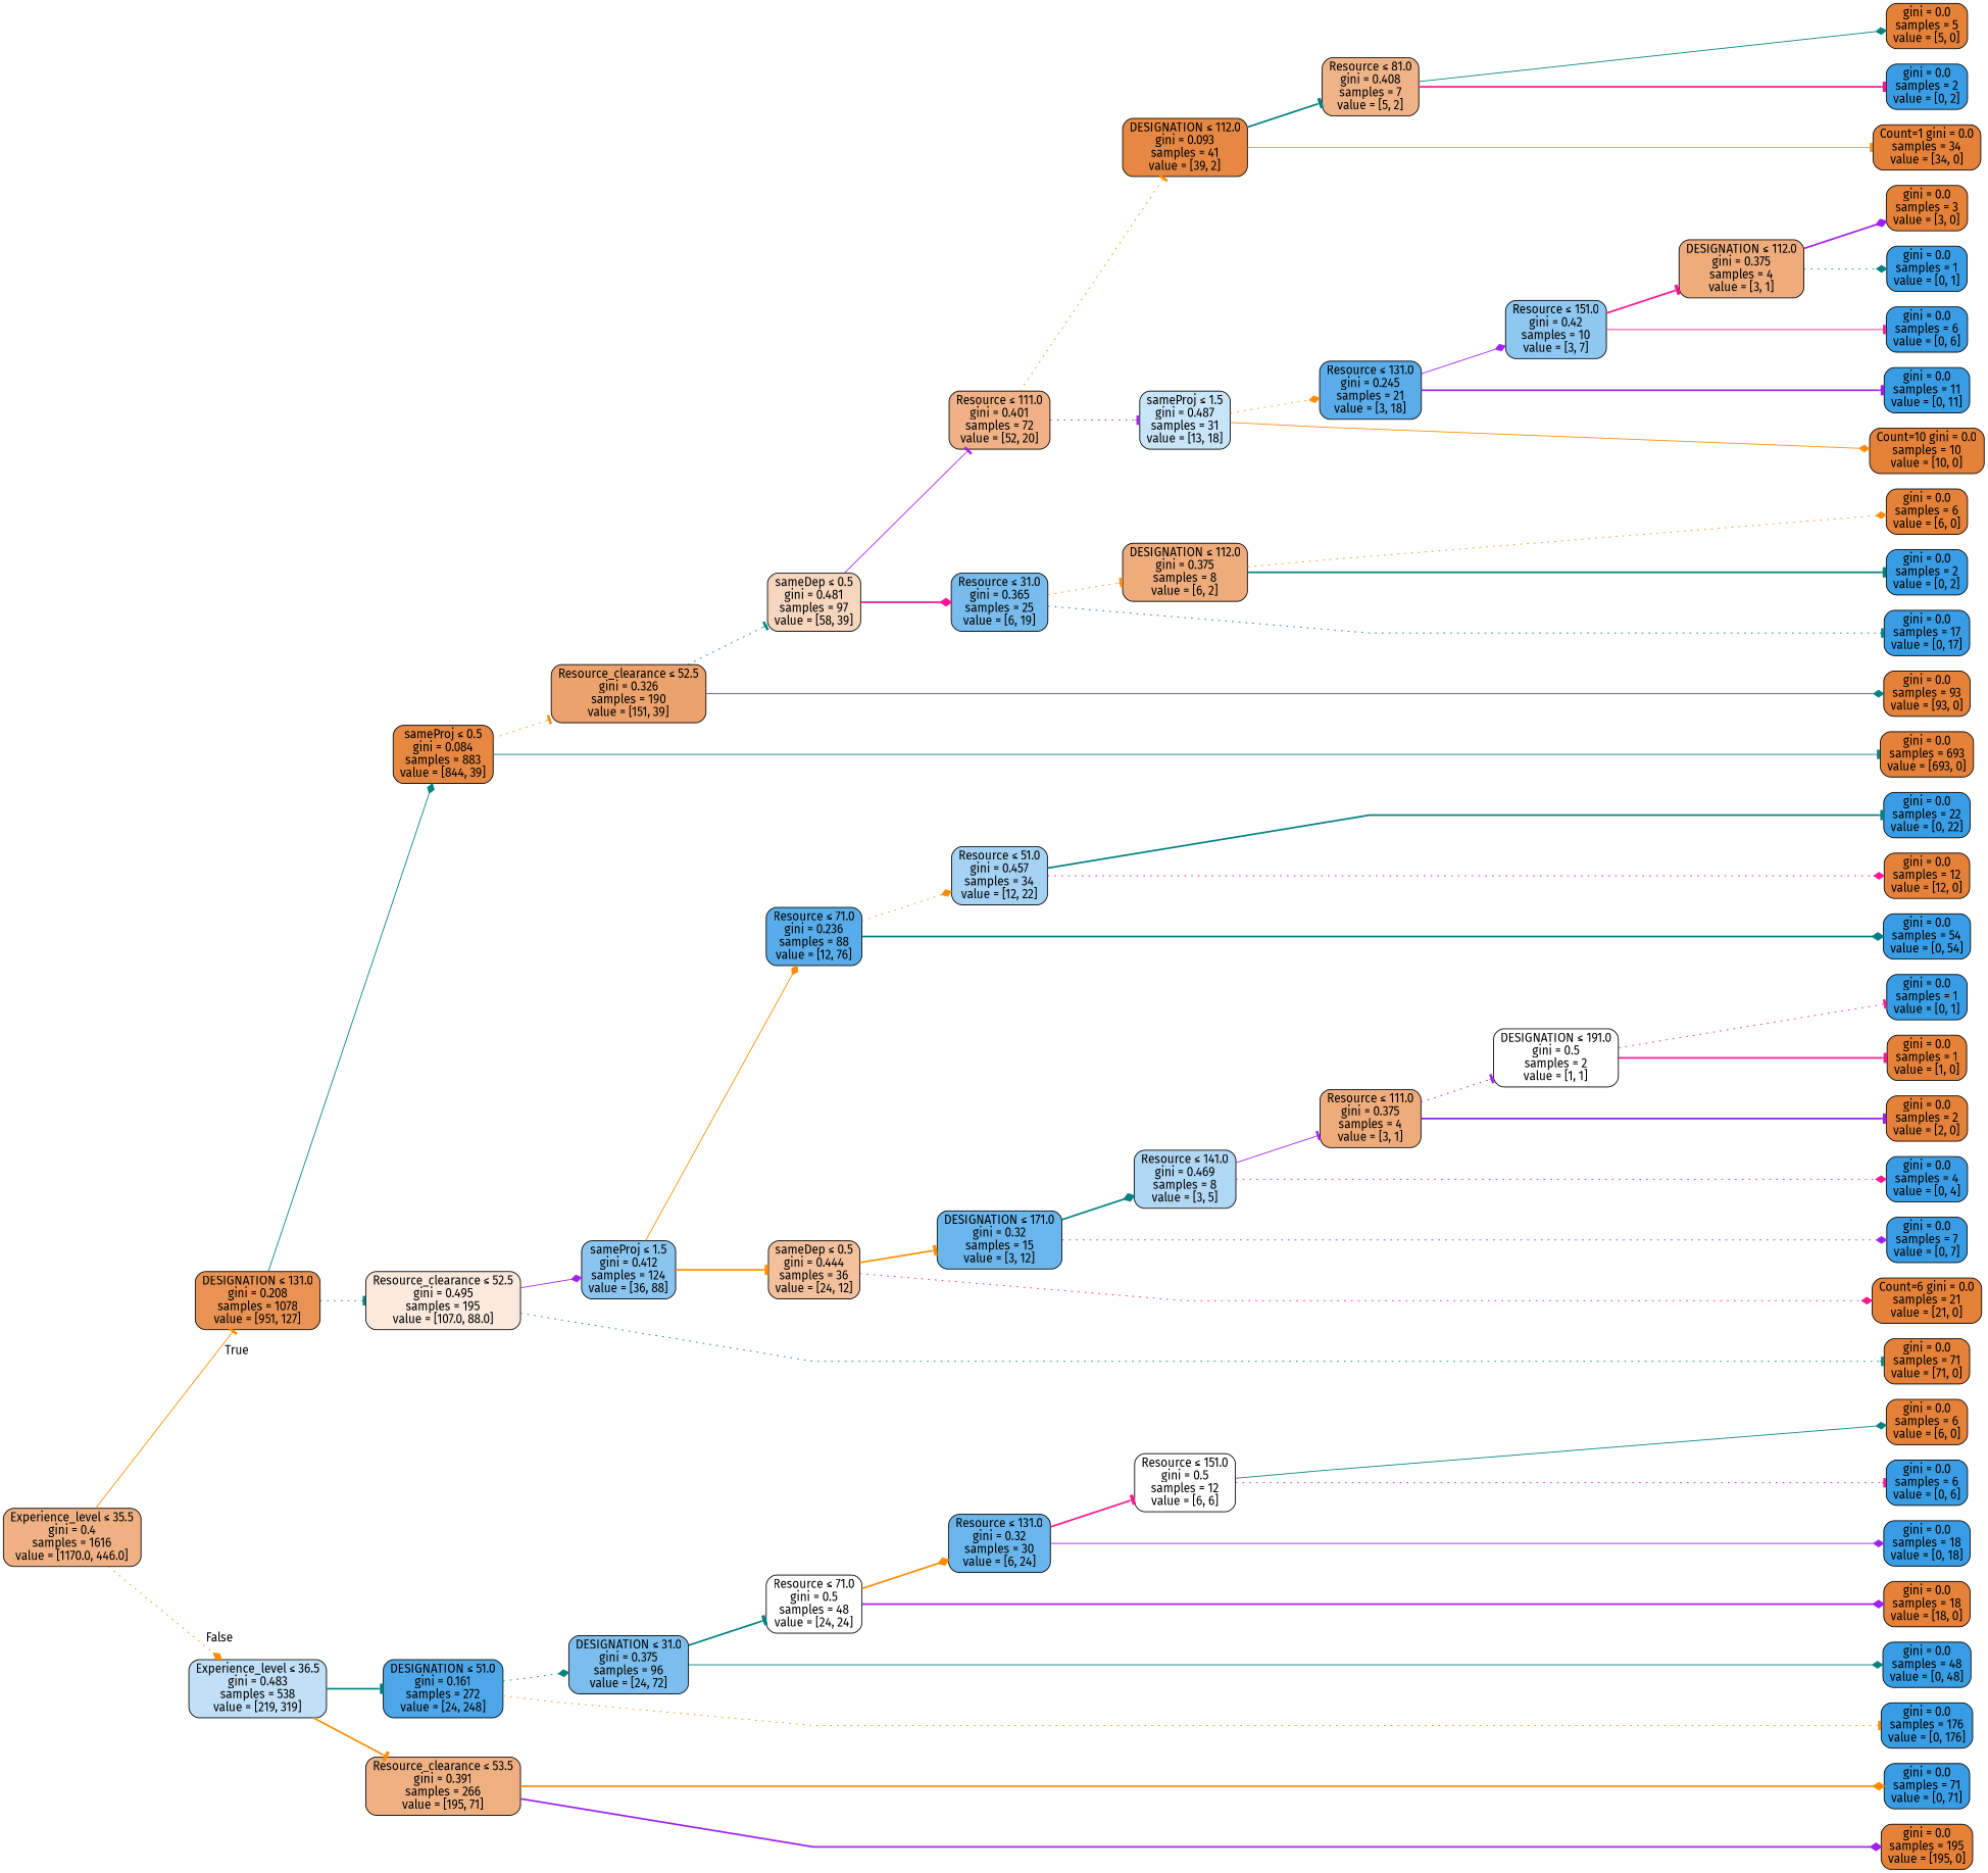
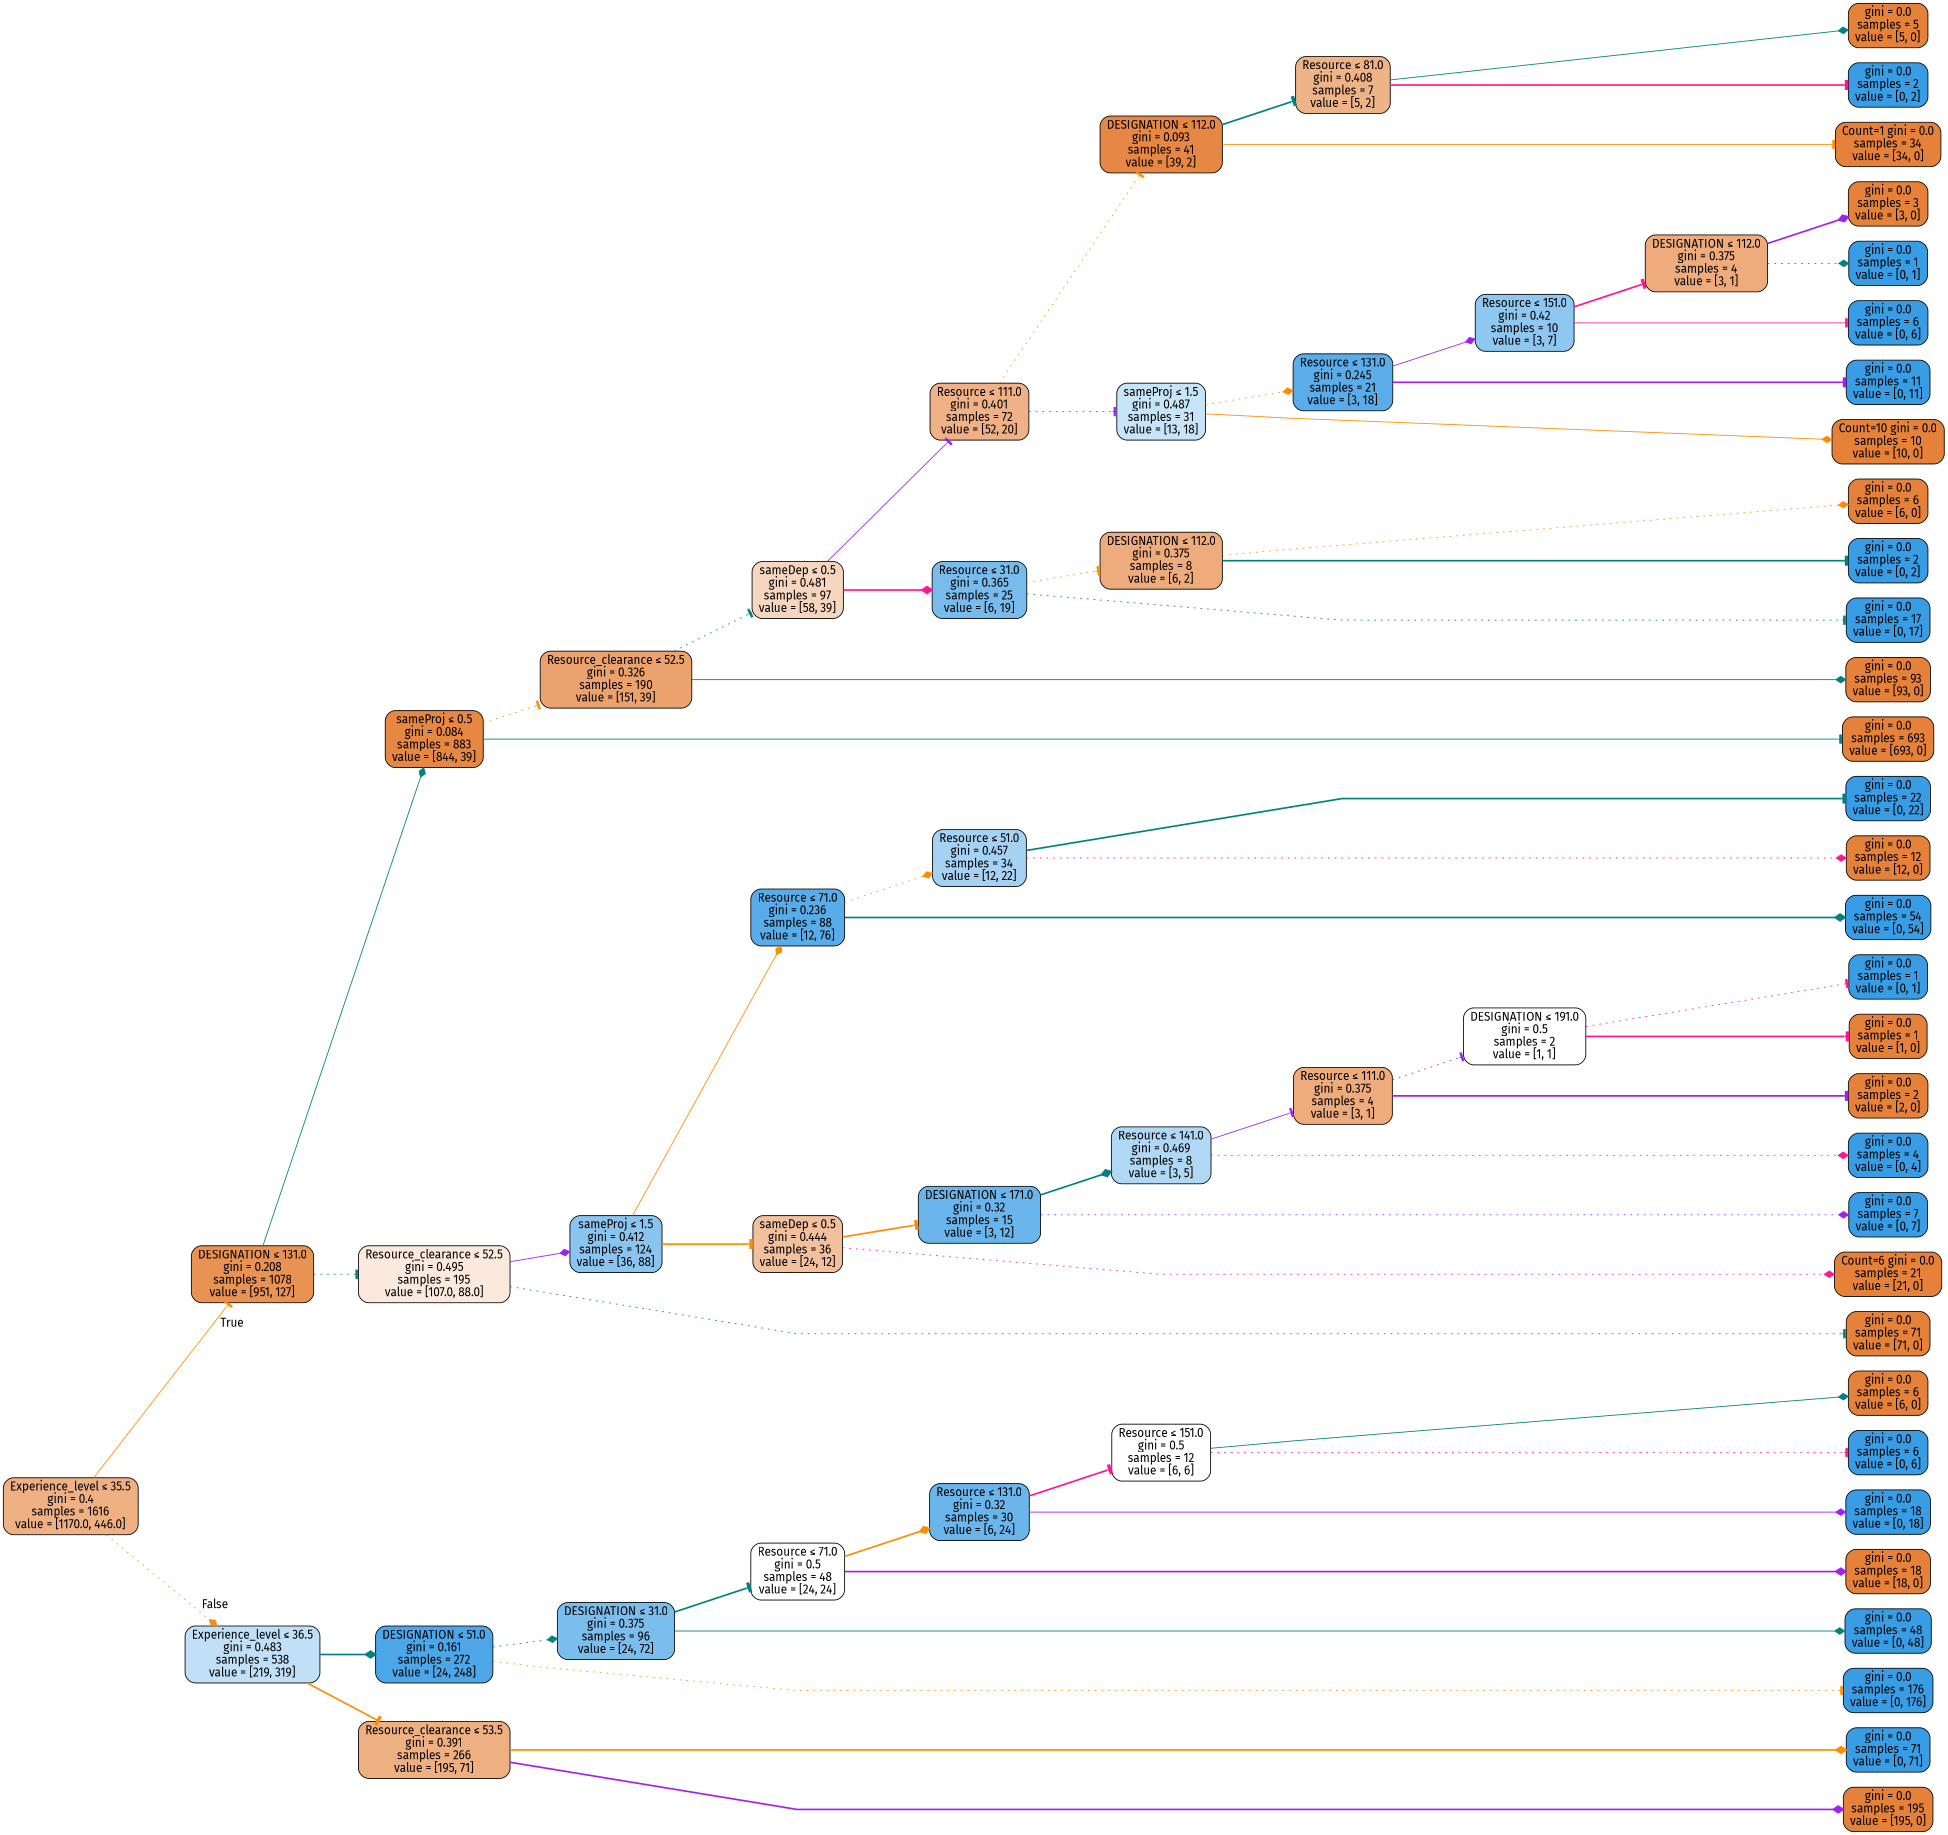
  digraph {
    fontname="Fira Sans"
    rankdir=LR
    ranksep=equally
    splines=polyline
    node [color=black fillcolor="#399de5" fontname="Fira Sans" shape=box style="filled, rounded"]
    edge [arrowhead=tee color=teal fontname="Fira Sans" style=dotted]
    n1 [fillcolor="#efb184" label=<Experience_level &le; 35.5<br/>gini = 0.4<br/>samples = 1616<br/>value = [1170.0, 446.0]>]
    n2 [fillcolor="#e89253" label=<DESIGNATION &le; 131.0<br/>gini = 0.208<br/>samples = 1078<br/>value = [951, 127]>]
    n3 [fillcolor="#c1e0f7" label=<Experience_level &le; 36.5<br/>gini = 0.483<br/>samples = 538<br/>value = [219, 319]>]
    n4 [fillcolor="#e68742" label=<sameProj &le; 0.5<br/>gini = 0.084<br/>samples = 883<br/>value = [844, 39]>]
    n5 [fillcolor="#fae9dc" label=<Resource_clearance &le; 52.5<br/>gini = 0.495<br/>samples = 195<br/>value = [107.0, 88.0]>]
    n6 [fillcolor="#4ca6e8" label=<DESIGNATION &le; 51.0<br/>gini = 0.161<br/>samples = 272<br/>value = [24, 248]>]
    n7 [fillcolor="#eeaf81" label=<Resource_clearance &le; 53.5<br/>gini = 0.391<br/>samples = 266<br/>value = [195, 71]>]
    n8 [fillcolor="#eca26c" label=<Resource_clearance &le; 52.5<br/>gini = 0.326<br/>samples = 190<br/>value = [151, 39]>]
    n9 [fillcolor="#8ac5f0" label=<sameProj &le; 1.5<br/>gini = 0.412<br/>samples = 124<br/>value = [36, 88]>]
    n10 [fillcolor="#7bbeee" label=<DESIGNATION &le; 31.0<br/>gini = 0.375<br/>samples = 96<br/>value = [24, 72]>]
    n11 [fillcolor="#f6d6be" label=<sameDep &le; 0.5<br/>gini = 0.481<br/>samples = 97<br/>value = [58, 39]>]
    n12 [fillcolor="#58ace9" label=<Resource &le; 71.0<br/>gini = 0.236<br/>samples = 88<br/>value = [12, 76]>]
    n13 [fillcolor="#f2c09c" label=<sameDep &le; 0.5<br/>gini = 0.444<br/>samples = 36<br/>value = [24, 12]>]
    n14 [fillcolor="#ffffff" label=<Resource &le; 71.0<br/>gini = 0.5<br/>samples = 48<br/>value = [24, 24]>]
    n15 [fillcolor="#efb185" label=<Resource &le; 111.0<br/>gini = 0.401<br/>samples = 72<br/>value = [52, 20]>]
    n16 [fillcolor="#78bced" label=<Resource &le; 31.0<br/>gini = 0.365<br/>samples = 25<br/>value = [6, 19]>]
    n17 [fillcolor="#a5d2f3" label=<Resource &le; 51.0<br/>gini = 0.457<br/>samples = 34<br/>value = [12, 22]>]
    n18 [fillcolor="#6ab6ec" label=<DESIGNATION &le; 171.0<br/>gini = 0.32<br/>samples = 15<br/>value = [3, 12]>]
    n19 [fillcolor="#6ab6ec" label=<Resource &le; 131.0<br/>gini = 0.32<br/>samples = 30<br/>value = [6, 24]>]
    n20 [fillcolor="#e68743" label=<DESIGNATION &le; 112.0<br/>gini = 0.093<br/>samples = 41<br/>value = [39, 2]>]
    n21 [fillcolor="#c8e4f8" label=<sameProj &le; 1.5<br/>gini = 0.487<br/>samples = 31<br/>value = [13, 18]>]
    n22 [fillcolor="#eeab7b" label=<DESIGNATION &le; 112.0<br/>gini = 0.375<br/>samples = 8<br/>value = [6, 2]>]
    n23 [fillcolor="#b0d8f5" label=<Resource &le; 141.0<br/>gini = 0.469<br/>samples = 8<br/>value = [3, 5]>]
    n24 [fillcolor="#ffffff" label=<Resource &le; 151.0<br/>gini = 0.5<br/>samples = 12<br/>value = [6, 6]>]
    n25 [fillcolor="#efb388" label=<Resource &le; 81.0<br/>gini = 0.408<br/>samples = 7<br/>value = [5, 2]>]
    n26 [fillcolor="#5aade9" label=<Resource &le; 131.0<br/>gini = 0.245<br/>samples = 21<br/>value = [3, 18]>]
    n27 [fillcolor="#eeab7b" label=<Resource &le; 111.0<br/>gini = 0.375<br/>samples = 4<br/>value = [3, 1]>]
    n28 [fillcolor="#8ec7f0" label=<Resource &le; 151.0<br/>gini = 0.42<br/>samples = 10<br/>value = [3, 7]>]
    n29 [fillcolor="#ffffff" label=<DESIGNATION &le; 191.0<br/>gini = 0.5<br/>samples = 2<br/>value = [1, 1]>]
    n30 [fillcolor="#eeab7b" label=<DESIGNATION &le; 112.0<br/>gini = 0.375<br/>samples = 4<br/>value = [3, 1]>]
    n31 [fillcolor="#e58139" label=<gini = 0.0<br/>samples = 693<br/>value = [693, 0]>]
    n32 [fillcolor="#e58139" label=<Count=1 gini = 0.0<br/>samples = 34<br/>value = [34, 0]>]
    n33 [fillcolor="#e58139" label=<gini = 0.0<br/>samples = 5<br/>value = [5, 0]>]
    n34 [label=<gini = 0.0<br/>samples = 2<br/>value = [0, 2]>]
    n35 [label=<gini = 0.0<br/>samples = 11<br/>value = [0, 11]>]
    n36 [fillcolor="#e58139" label=<gini = 0.0<br/>samples = 3<br/>value = [3, 0]>]
    n37 [label=<gini = 0.0<br/>samples = 1<br/>value = [0, 1]>]
    n38 [label=<gini = 0.0<br/>samples = 6<br/>value = [0, 6]>]
    n39 [fillcolor="#e58139" label=<Count=10 gini = 0.0<br/>samples = 10<br/>value = [10, 0]>]
    n40 [fillcolor="#e58139" label=<gini = 0.0<br/>samples = 6<br/>value = [6, 0]>]
    n41 [label=<gini = 0.0<br/>samples = 2<br/>value = [0, 2]>]
    n42 [label=<gini = 0.0<br/>samples = 17<br/>value = [0, 17]>]
    n43 [fillcolor="#e58139" label=<gini = 0.0<br/>samples = 93<br/>value = [93, 0]>]
    n44 [label=<gini = 0.0<br/>samples = 22<br/>value = [0, 22]>]
    n45 [fillcolor="#e58139" label=<gini = 0.0<br/>samples = 12<br/>value = [12, 0]>]
    n46 [label=<gini = 0.0<br/>samples = 54<br/>value = [0, 54]>]
    n47 [fillcolor="#e58139" label=<Count=6 gini = 0.0<br/>samples = 21<br/>value = [21, 0]>]
    n48 [label=<gini = 0.0<br/>samples = 7<br/>value = [0, 7]>]
    n49 [label=<gini = 0.0<br/>samples = 1<br/>value = [0, 1]>]
    n50 [fillcolor="#e58139" label=<gini = 0.0<br/>samples = 1<br/>value = [1, 0]>]
    n51 [fillcolor="#e58139" label=<gini = 0.0<br/>samples = 2<br/>value = [2, 0]>]
    n52 [label=<gini = 0.0<br/>samples = 4<br/>value = [0, 4]>]
    n53 [fillcolor="#e58139" label=<gini = 0.0<br/>samples = 71<br/>value = [71, 0]>]
    n54 [label=<gini = 0.0<br/>samples = 48<br/>value = [0, 48]>]
    n55 [fillcolor="#e58139" label=<gini = 0.0<br/>samples = 18<br/>value = [18, 0]>]
    n56 [label=<gini = 0.0<br/>samples = 18<br/>value = [0, 18]>]
    n57 [fillcolor="#e58139" label=<gini = 0.0<br/>samples = 6<br/>value = [6, 0]>]
    n58 [label=<gini = 0.0<br/>samples = 6<br/>value = [0, 6]>]
    n59 [label=<gini = 0.0<br/>samples = 176<br/>value = [0, 176]>]
    n60 [label=<gini = 0.0<br/>samples = 71<br/>value = [0, 71]>]
    n61 [fillcolor="#e58139" label=<gini = 0.0<br/>samples = 195<br/>value = [195, 0]>]
    subgraph sub_1 {
      rank=same
      n1
    }
    subgraph sub_2 {
      rank=same
      n2
      n3
    }
    subgraph sub_3 {
      rank=same
      n4
      n5
      n6
      n7
    }
    subgraph sub_4 {
      rank=same
      n8
      n9
      n10
    }
    subgraph sub_5 {
      rank=same
      n11
      n12
      n13
      n14
    }
    subgraph sub_6 {
      rank=same
      n15
      n16
      n17
      n18
      n19
    }
    subgraph sub_7 {
      rank=same
      n20
      n21
      n22
      n23
      n24
    }
    subgraph sub_8 {
      rank=same
      n25
      n26
      n27
    }
    subgraph sub_9 {
      rank=same
      n28
      n29
    }
    subgraph sub_10 {
      rank=same
      n30
    }
    subgraph sub_11 {
      rank=same
      n31
      n32
      n33
      n34
      n35
      n36
      n37
      n38
      n39
      n40
      n41
      n42
      n43
      n44
      n45
      n46
      n47
      n48
      n49
      n50
      n51
      n52
      n53
      n54
      n55
      n56
      n57
      n58
      n59
      n60
      n61
    }
    n1 -> n2 [color=darkorange headlabel=True labelangle=45 labeldistance=2.5 style=solid]
    n1 -> n3 [arrowhead=diamond color=darkorange headlabel=False labelangle=-45 labeldistance=2.5]
    n2 -> n4 [arrowhead=diamond style=solid]
    n2 -> n5
-   n3 -> n6 [style=bold]
+   n3 -> n6 [arrowhead=diamond style=bold]
    n3 -> n7 [color=darkorange style=bold]
    n4 -> n8 [color=darkorange]
    n4 -> n31 [style=solid]
    n5 -> n9 [arrowhead=diamond color=purple style=solid]
    n5 -> n53
    n6 -> n10 [arrowhead=diamond]
    n6 -> n59 [color=darkorange]
    n7 -> n60 [arrowhead=diamond color=darkorange style=bold]
    n7 -> n61 [arrowhead=diamond color=purple style=bold]
    n8 -> n11
    n8 -> n43 [arrowhead=diamond style=solid]
    n9 -> n12 [arrowhead=diamond color=darkorange style=solid]
    n9 -> n13 [color=darkorange style=bold]
    n10 -> n14 [style=bold]
    n10 -> n54 [arrowhead=diamond style=solid]
    n11 -> n15 [color=purple style=solid]
    n11 -> n16 [arrowhead=diamond color=deeppink style=bold]
    n12 -> n17 [arrowhead=diamond color=darkorange]
    n12 -> n46 [arrowhead=diamond style=bold]
    n13 -> n18 [color=darkorange style=bold]
    n13 -> n47 [arrowhead=diamond color=deeppink]
    n14 -> n19 [arrowhead=diamond color=darkorange style=bold]
    n14 -> n55 [arrowhead=diamond color=purple style=bold]
    n15 -> n20 [color=darkorange]
    n15 -> n21 [color=purple]
    n16 -> n22 [color=darkorange]
    n16 -> n42
    n17 -> n44 [style=bold]
    n17 -> n45 [arrowhead=diamond color=deeppink]
    n18 -> n23 [arrowhead=diamond style=bold]
    n18 -> n48 [arrowhead=diamond color=purple]
    n19 -> n24 [color=deeppink style=bold]
    n19 -> n56 [arrowhead=diamond color=purple style=solid]
    n20 -> n25 [style=bold]
    n20 -> n32 [color=darkorange style=solid]
    n21 -> n26 [arrowhead=diamond color=darkorange]
    n21 -> n39 [arrowhead=diamond color=darkorange style=solid]
    n22 -> n40 [arrowhead=diamond color=darkorange]
    n22 -> n41 [style=bold]
    n23 -> n27 [color=purple style=solid]
    n23 -> n52 [arrowhead=diamond color=deeppink]
    n24 -> n57 [arrowhead=diamond style=solid]
    n24 -> n58 [color=deeppink]
    n25 -> n33 [arrowhead=diamond style=solid]
    n25 -> n34 [color=deeppink style=bold]
    n26 -> n28 [arrowhead=diamond color=purple style=solid]
    n26 -> n35 [color=purple style=bold]
    n27 -> n29 [color=purple]
    n27 -> n51 [color=purple style=bold]
    n28 -> n30 [color=deeppink style=bold]
    n28 -> n38 [color=deeppink style=solid]
    n29 -> n49 [color=deeppink]
    n29 -> n50 [color=deeppink style=bold]
    n30 -> n36 [arrowhead=diamond color=purple style=bold]
    n30 -> n37 [arrowhead=diamond]
  }
